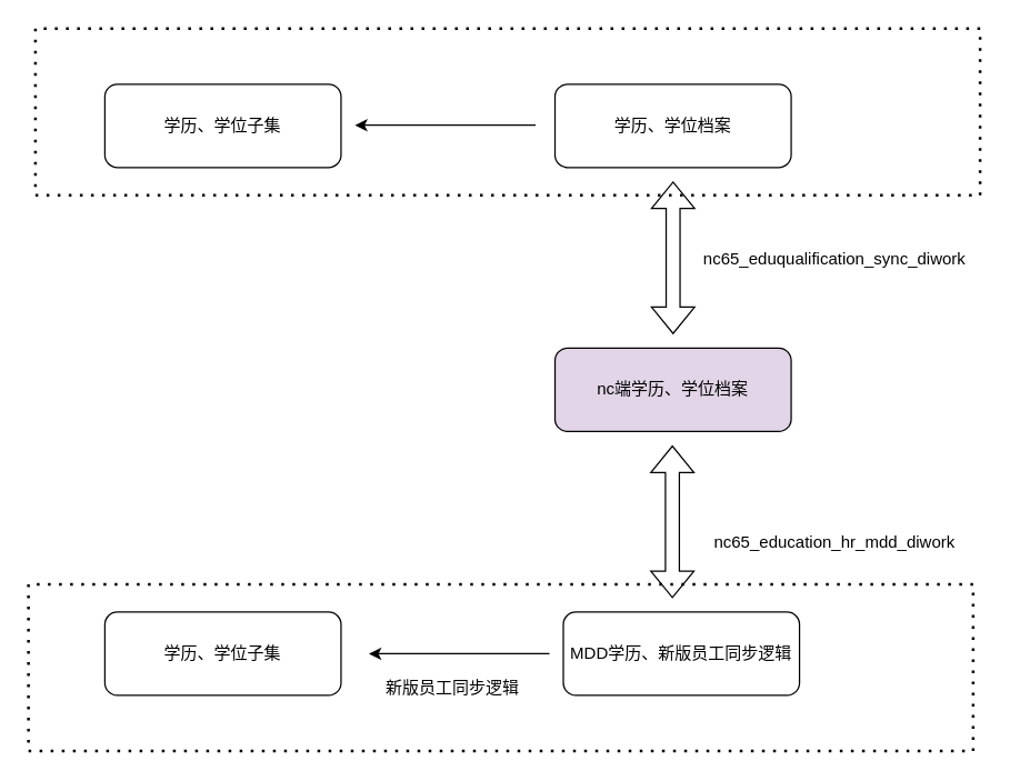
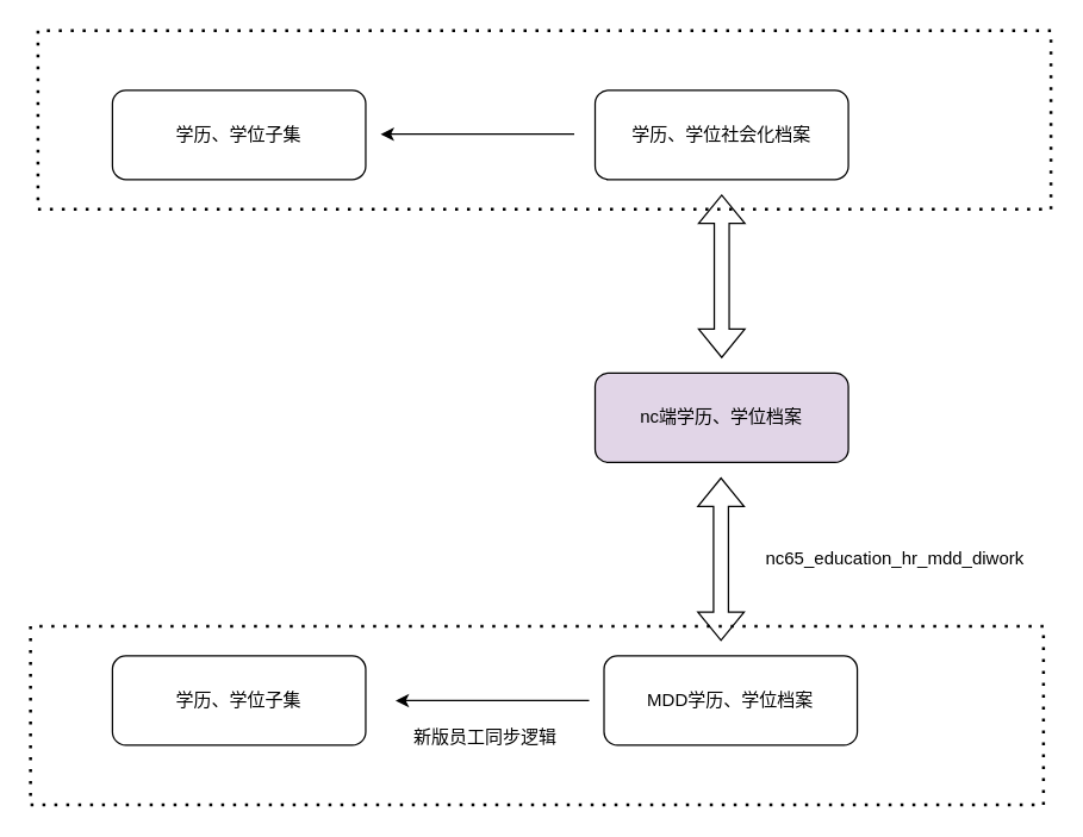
  <mxCell id="0" />
  <mxCell id="1" parent="0" />
  <mxCell id="2" value="nc端学历、学位档案" style="rounded=1;whiteSpace=wrap;html=1;fillColor=#e1d5e7;" vertex="1" parent="1"><mxGeometry x="399" y="250" width="170" height="60" as="geometry" /></mxCell>
- <mxCell id="3" value="学历、学位档案" style="rounded=1;whiteSpace=wrap;html=1;" vertex="1" parent="1"><mxGeometry x="399" y="60" width="170" height="60" as="geometry" /></mxCell>
- <mxCell id="4" value="MDD学历、新版员工同步逻辑" style="rounded=1;whiteSpace=wrap;html=1;" vertex="1" parent="1"><mxGeometry x="405" y="440" width="170" height="60" as="geometry" /></mxCell>
+ <mxCell id="3" value="学历、学位社会化档案" style="rounded=1;whiteSpace=wrap;html=1;" vertex="1" parent="1"><mxGeometry x="399" y="60" width="170" height="60" as="geometry" /></mxCell>
+ <mxCell id="4" value="MDD学历、学位档案" style="rounded=1;whiteSpace=wrap;html=1;" vertex="1" parent="1"><mxGeometry x="405" y="440" width="170" height="60" as="geometry" /></mxCell>
  <mxCell id="5" value="学历、学位子集" style="rounded=1;whiteSpace=wrap;html=1;" vertex="1" parent="1"><mxGeometry x="75" y="60" width="170" height="60" as="geometry" /></mxCell>
  <mxCell id="6" value="学历、学位子集" style="rounded=1;whiteSpace=wrap;html=1;" vertex="1" parent="1"><mxGeometry x="75" y="440" width="170" height="60" as="geometry" /></mxCell>
  <mxCell id="7" value="" style="shape=flexArrow;endArrow=classic;startArrow=classic;html=1;rounded=0;" edge="1" parent="1"><mxGeometry width="100" height="100" relative="1" as="geometry"><mxPoint x="484" y="240" as="sourcePoint" /><mxPoint x="484" y="130" as="targetPoint" /></mxGeometry></mxCell>
- <mxCell id="8" value="nc65_eduqualification_sync_diwork" style="text;html=1;align=center;verticalAlign=middle;resizable=0;points=[];autosize=1;strokeColor=none;fillColor=none;" vertex="1" parent="1"><mxGeometry x="495" y="171" width="210" height="30" as="geometry" /></mxCell>
  <mxCell id="9" value="" style="shape=flexArrow;endArrow=classic;startArrow=classic;html=1;rounded=0;" edge="1" parent="1"><mxGeometry width="100" height="100" relative="1" as="geometry"><mxPoint x="483.5" y="430" as="sourcePoint" /><mxPoint x="483.5" y="320" as="targetPoint" /></mxGeometry></mxCell>
- <mxCell id="10" value="nc65_education_hr_mdd_diwork" style="text;html=1;align=center;verticalAlign=middle;resizable=0;points=[];autosize=1;strokeColor=none;fillColor=none;" vertex="1" parent="1"><mxGeometry x="500" y="375" width="200" height="30" as="geometry" /></mxCell>
+ <mxCell id="10" value="nc65_education_hr_mdd_diwork" style="text;html=1;align=center;verticalAlign=middle;resizable=0;points=[];autosize=1;strokeColor=none;fillColor=none;" vertex="1" parent="1"><mxGeometry x="500" y="360" width="200" height="30" as="geometry" /></mxCell>
  <mxCell id="11" value="" style="endArrow=none;dashed=1;html=1;dashPattern=1 3;strokeWidth=2;rounded=0;" edge="1" parent="1"><mxGeometry width="50" height="50" relative="1" as="geometry"><mxPoint x="25" y="20" as="sourcePoint" /><mxPoint x="25" y="20" as="targetPoint" /><Array as="points"><mxPoint x="25" y="140" /><mxPoint x="705" y="140" /><mxPoint x="705" y="20" /></Array></mxGeometry></mxCell>
  <mxCell id="12" value="" style="endArrow=none;dashed=1;html=1;dashPattern=1 3;strokeWidth=2;rounded=0;" edge="1" parent="1"><mxGeometry width="50" height="50" relative="1" as="geometry"><mxPoint x="20" y="420" as="sourcePoint" /><mxPoint x="20" y="420" as="targetPoint" /><Array as="points"><mxPoint x="20" y="540" /><mxPoint x="700" y="540" /><mxPoint x="700" y="420" /></Array></mxGeometry></mxCell>
  <mxCell id="13" value="新版员工同步逻辑" style="text;html=1;align=center;verticalAlign=middle;resizable=0;points=[];autosize=1;strokeColor=none;fillColor=none;" vertex="1" parent="1"><mxGeometry x="265" y="480" width="120" height="30" as="geometry" /></mxCell>
  <mxCell id="14" value="" style="endArrow=classic;html=1;rounded=0;" edge="1" parent="1"><mxGeometry width="50" height="50" relative="1" as="geometry"><mxPoint x="395" y="470" as="sourcePoint" /><mxPoint x="265" y="470" as="targetPoint" /></mxGeometry></mxCell>
  <mxCell id="15" value="" style="endArrow=classic;html=1;rounded=0;" edge="1" parent="1"><mxGeometry width="50" height="50" relative="1" as="geometry"><mxPoint x="385" y="89.5" as="sourcePoint" /><mxPoint x="255" y="89.5" as="targetPoint" /></mxGeometry></mxCell>
